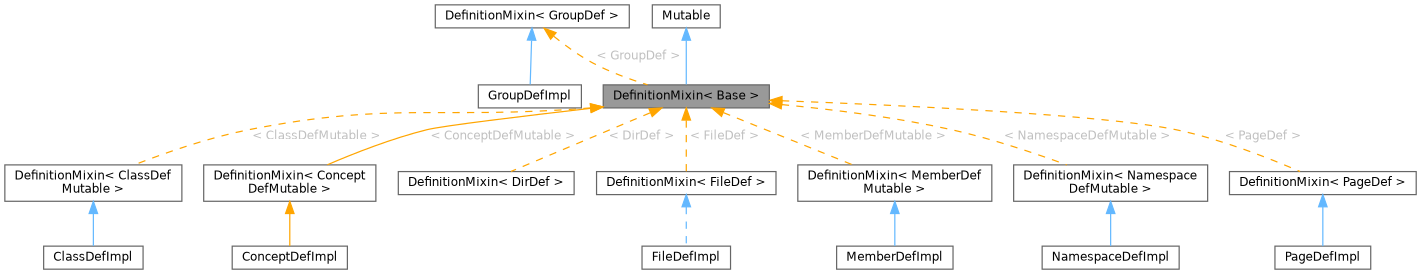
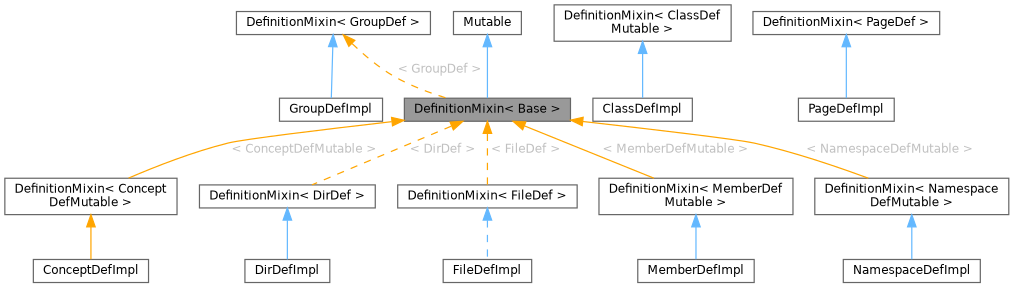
  digraph {
    rankdir=TB
    node [color=gray40 fillcolor=white fontname=Helvetica fontsize=10 shape=box style=filled]
    edge [color=orange dir=back fontname=Helvetica fontsize=10 labelfontname=Helvetica labelfontsize=10 style=solid]
    n1 [fillcolor=grey60 fontcolor=black height=0.2 label="DefinitionMixin\< Base \>" width=0.4]
    n2 [height=0.2 label="DefinitionMixin\< ClassDef\lMutable \>" width=0.4]
    n3 [height=0.2 label="DefinitionMixin\< Concept\lDefMutable \>" width=0.4]
    n4 [height=0.2 label="DefinitionMixin\< DirDef \>" width=0.4]
    n5 [height=0.2 label="DefinitionMixin\< FileDef \>" width=0.4]
    n6 [height=0.2 label="DefinitionMixin\< MemberDef\lMutable \>" width=0.4]
    n7 [height=0.2 label="DefinitionMixin\< Namespace\lDefMutable \>" width=0.4]
    n8 [height=0.2 label="DefinitionMixin\< PageDef \>" width=0.4]
    n9 [height=0.2 label=ClassDefImpl width=0.4]
    n10 [height=0.2 label=ConceptDefImpl width=0.4]
+   n11 [height=0.2 label=DirDefImpl width=0.4]
    n12 [height=0.2 label=FileDefImpl width=0.4]
    n13 [height=0.2 label="DefinitionMixin\< GroupDef \>" width=0.4]
    n14 [height=0.2 label=GroupDefImpl width=0.4]
    n15 [height=0.2 label=MemberDefImpl width=0.4]
    n16 [height=0.2 label=NamespaceDefImpl width=0.4]
    n17 [height=0.2 label=PageDefImpl width=0.4]
    n18 [height=0.2 label=Mutable width=0.4]
-   n1 -> n2 [fontcolor=grey label=" \< ClassDefMutable \>" style=dashed]
    n1 -> n3 [fontcolor=grey label=" \< ConceptDefMutable \>"]
    n1 -> n4 [fontcolor=grey label=" \< DirDef \>" style=dashed]
    n1 -> n5 [fontcolor=grey label=" \< FileDef \>" style=dashed]
-   n1 -> n6 [fontcolor=grey label=" \< MemberDefMutable \>" style=dashed]
-   n1 -> n7 [fontcolor=grey label=" \< NamespaceDefMutable \>" style=dashed]
-   n1 -> n8 [fontcolor=grey label=" \< PageDef \>" style=dashed]
+   n1 -> n6 [fontcolor=grey label=" \< MemberDefMutable \>"]
+   n1 -> n7 [fontcolor=grey label=" \< NamespaceDefMutable \>"]
    n2 -> n9 [color=steelblue1]
    n3 -> n10
+   n4 -> n11 [color=steelblue1]
    n5 -> n12 [color=steelblue1 style=dashed]
    n6 -> n15 [color=steelblue1]
    n7 -> n16 [color=steelblue1]
    n8 -> n17 [color=steelblue1]
    n13 -> n1 [fontcolor=grey label=" \< GroupDef \>" style=dashed]
    n13 -> n14 [color=steelblue1]
    n18 -> n1 [color=steelblue1]
  }
